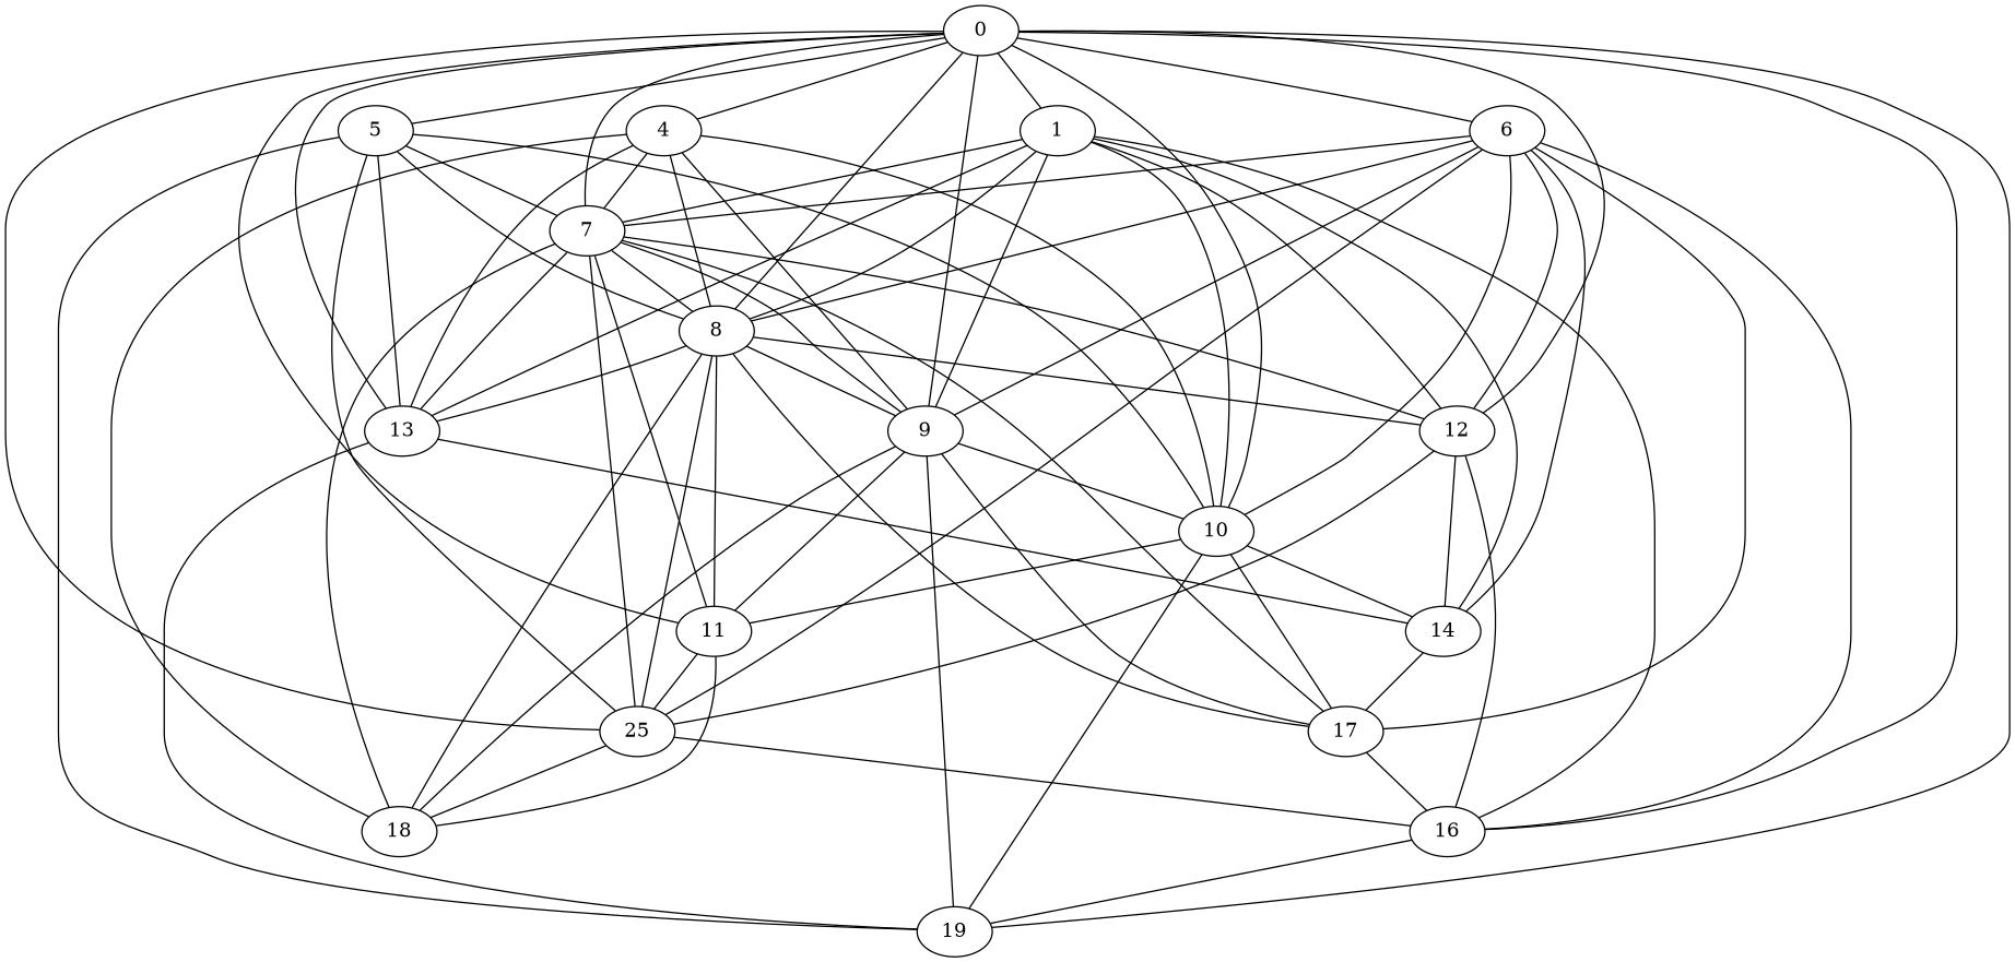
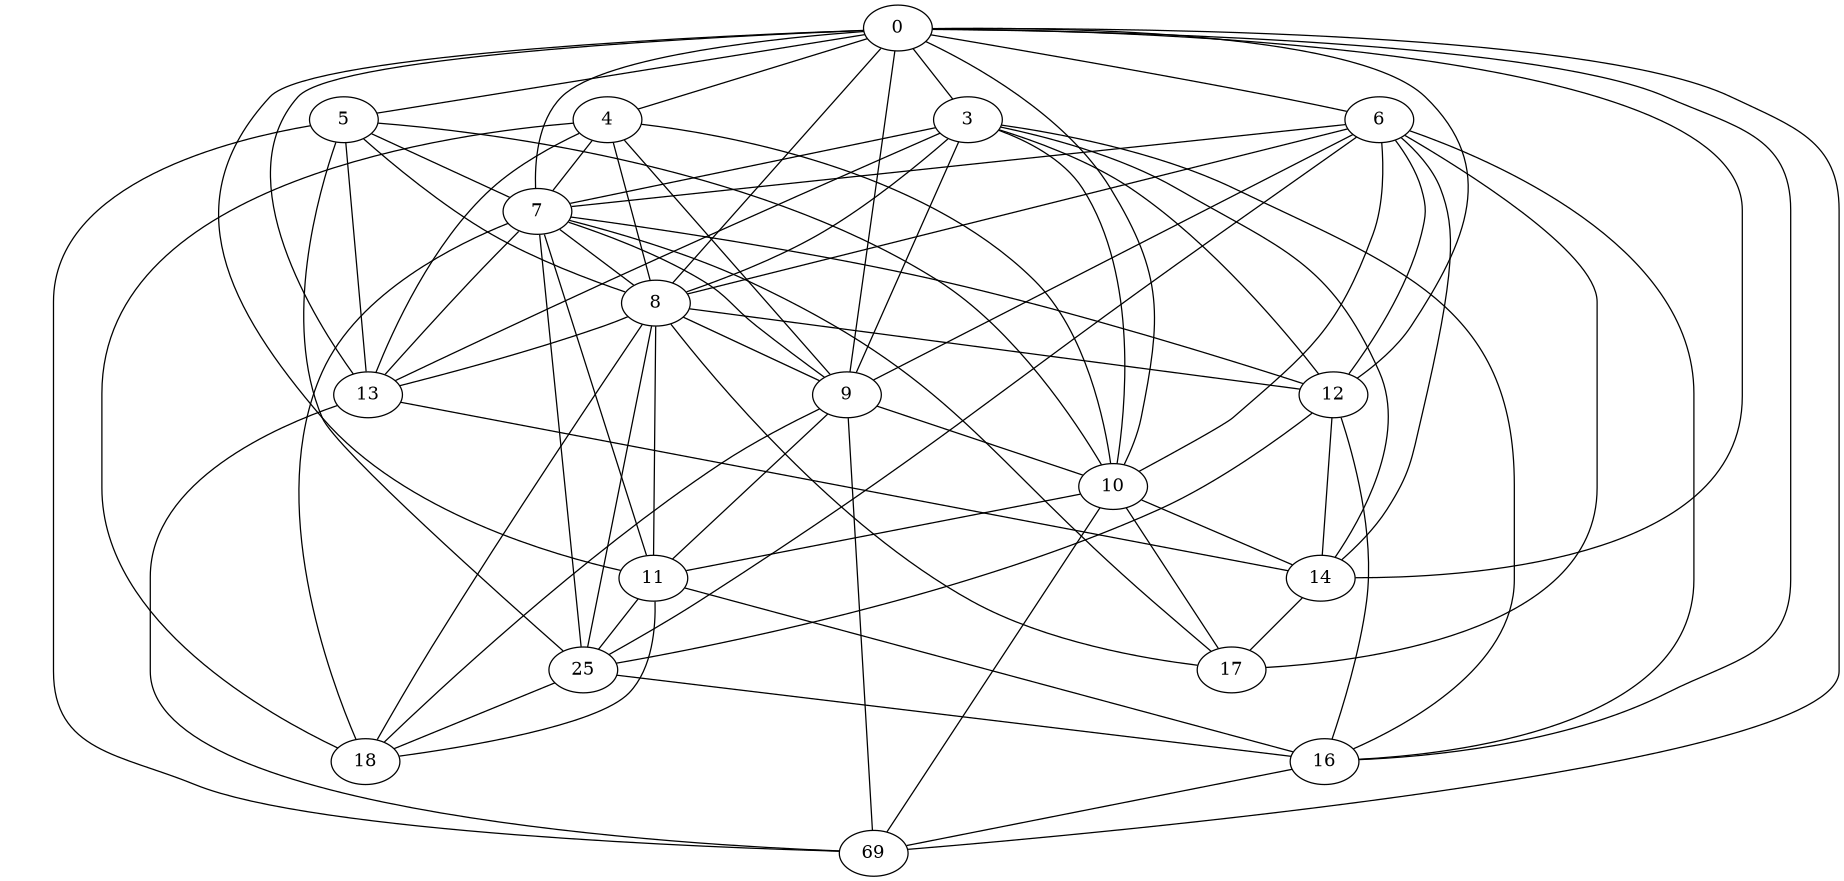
  strict graph {
    node [w=-15]
    edge [w=-12]
    0 [w=14]
-   1 [w=-3]
+   1 [w=-3 label=3]
    4 [w=6]
    5 [w=-14]
    6 [w=3]
    7 [w=-8]
    8 [w=13]
    9 [w=13]
    10
    11 [w=10]
    12 [w=-14]
    13 [w=11]
    14
    16 [w=-12]
-   19
+   19 [label=69]
    18 [w=10]
    n17 [label=25 w=-7]
    17 [w=-8]
    0 -- 1 [w=-14]
    0 -- 4 [w=-3]
    0 -- 5 [w=14]
    0 -- 6 [w=-11]
    0 -- 7 [w=-3]
    0 -- 8 [w=14]
    0 -- 9
    0 -- 10 [w=2]
    0 -- 11 [w=2]
    0 -- 12 [w=-15]
    0 -- 13 [w=15]
-   0 -- n17 [w=16]
+   0 -- 14 [w=16]
    0 -- 16 [w=15]
    0 -- 19
    1 -- 7 [w=5]
    1 -- 8 [w=-10]
    1 -- 9 [w=9]
    1 -- 10 [w=-8]
    1 -- 12 [w=-16]
    1 -- 13 [w=9]
    1 -- 14 [w=10]
    1 -- 16 [w=-13]
    4 -- 7 [w=-10]
    4 -- 8 [w=16]
    4 -- 9 [w=-7]
    4 -- 10 [w=16]
    4 -- 13 [w=4]
    4 -- 18
    5 -- 7 [w=-5]
    5 -- 8 [w=-4]
    5 -- 10 [w=9]
    5 -- 13 [w=14]
    5 -- 19 [w=3]
    5 -- n17 [w=14]
    6 -- 7 [w=9]
    6 -- 8 [w=6]
    6 -- 9 [w=-4]
    6 -- 10 [w=-9]
    6 -- 12 [w=13]
    6 -- 14 [w=8]
    6 -- 16 [w=15]
    6 -- n17
    6 -- 17 [w=-5]
    7 -- 8 [w=5]
    7 -- 9 [w=-2]
    7 -- 11 [w=-14]
    7 -- 12 [w=-7]
    7 -- 13 [w=-16]
    7 -- 18 [w=-9]
    7 -- n17 [w=-9]
    7 -- 17 [w=-13]
    8 -- 9 [w=-2]
    8 -- 11 [w=2]
    8 -- 12 [w=-15]
    8 -- 13 [w=2]
    8 -- 18 [w=-16]
    8 -- n17 [w=-13]
    8 -- 17 [w=-6]
    9 -- 10 [w=6]
    9 -- 11 [w=4]
    9 -- 19 [w=16]
    9 -- 18 [w=-14]
-   9 -- 17 [w=-16]
    10 -- 11 [w=16]
    10 -- 14 [w=-14]
    10 -- 19 [w=-16]
    10 -- 17 [w=9]
-   17 -- 16 [w=-6]
+   11 -- 16 [w=-6]
    11 -- 18 [w=-6]
    11 -- n17 [w=5]
    12 -- 14 [w=-9]
    12 -- 16 [w=15]
    12 -- n17 [w=6]
    13 -- 14 [w=15]
    13 -- 19 [w=-13]
    14 -- 17 [w=-10]
    16 -- 19 [w=-10]
    n17 -- 16
    n17 -- 18 [w=-9]
  }
